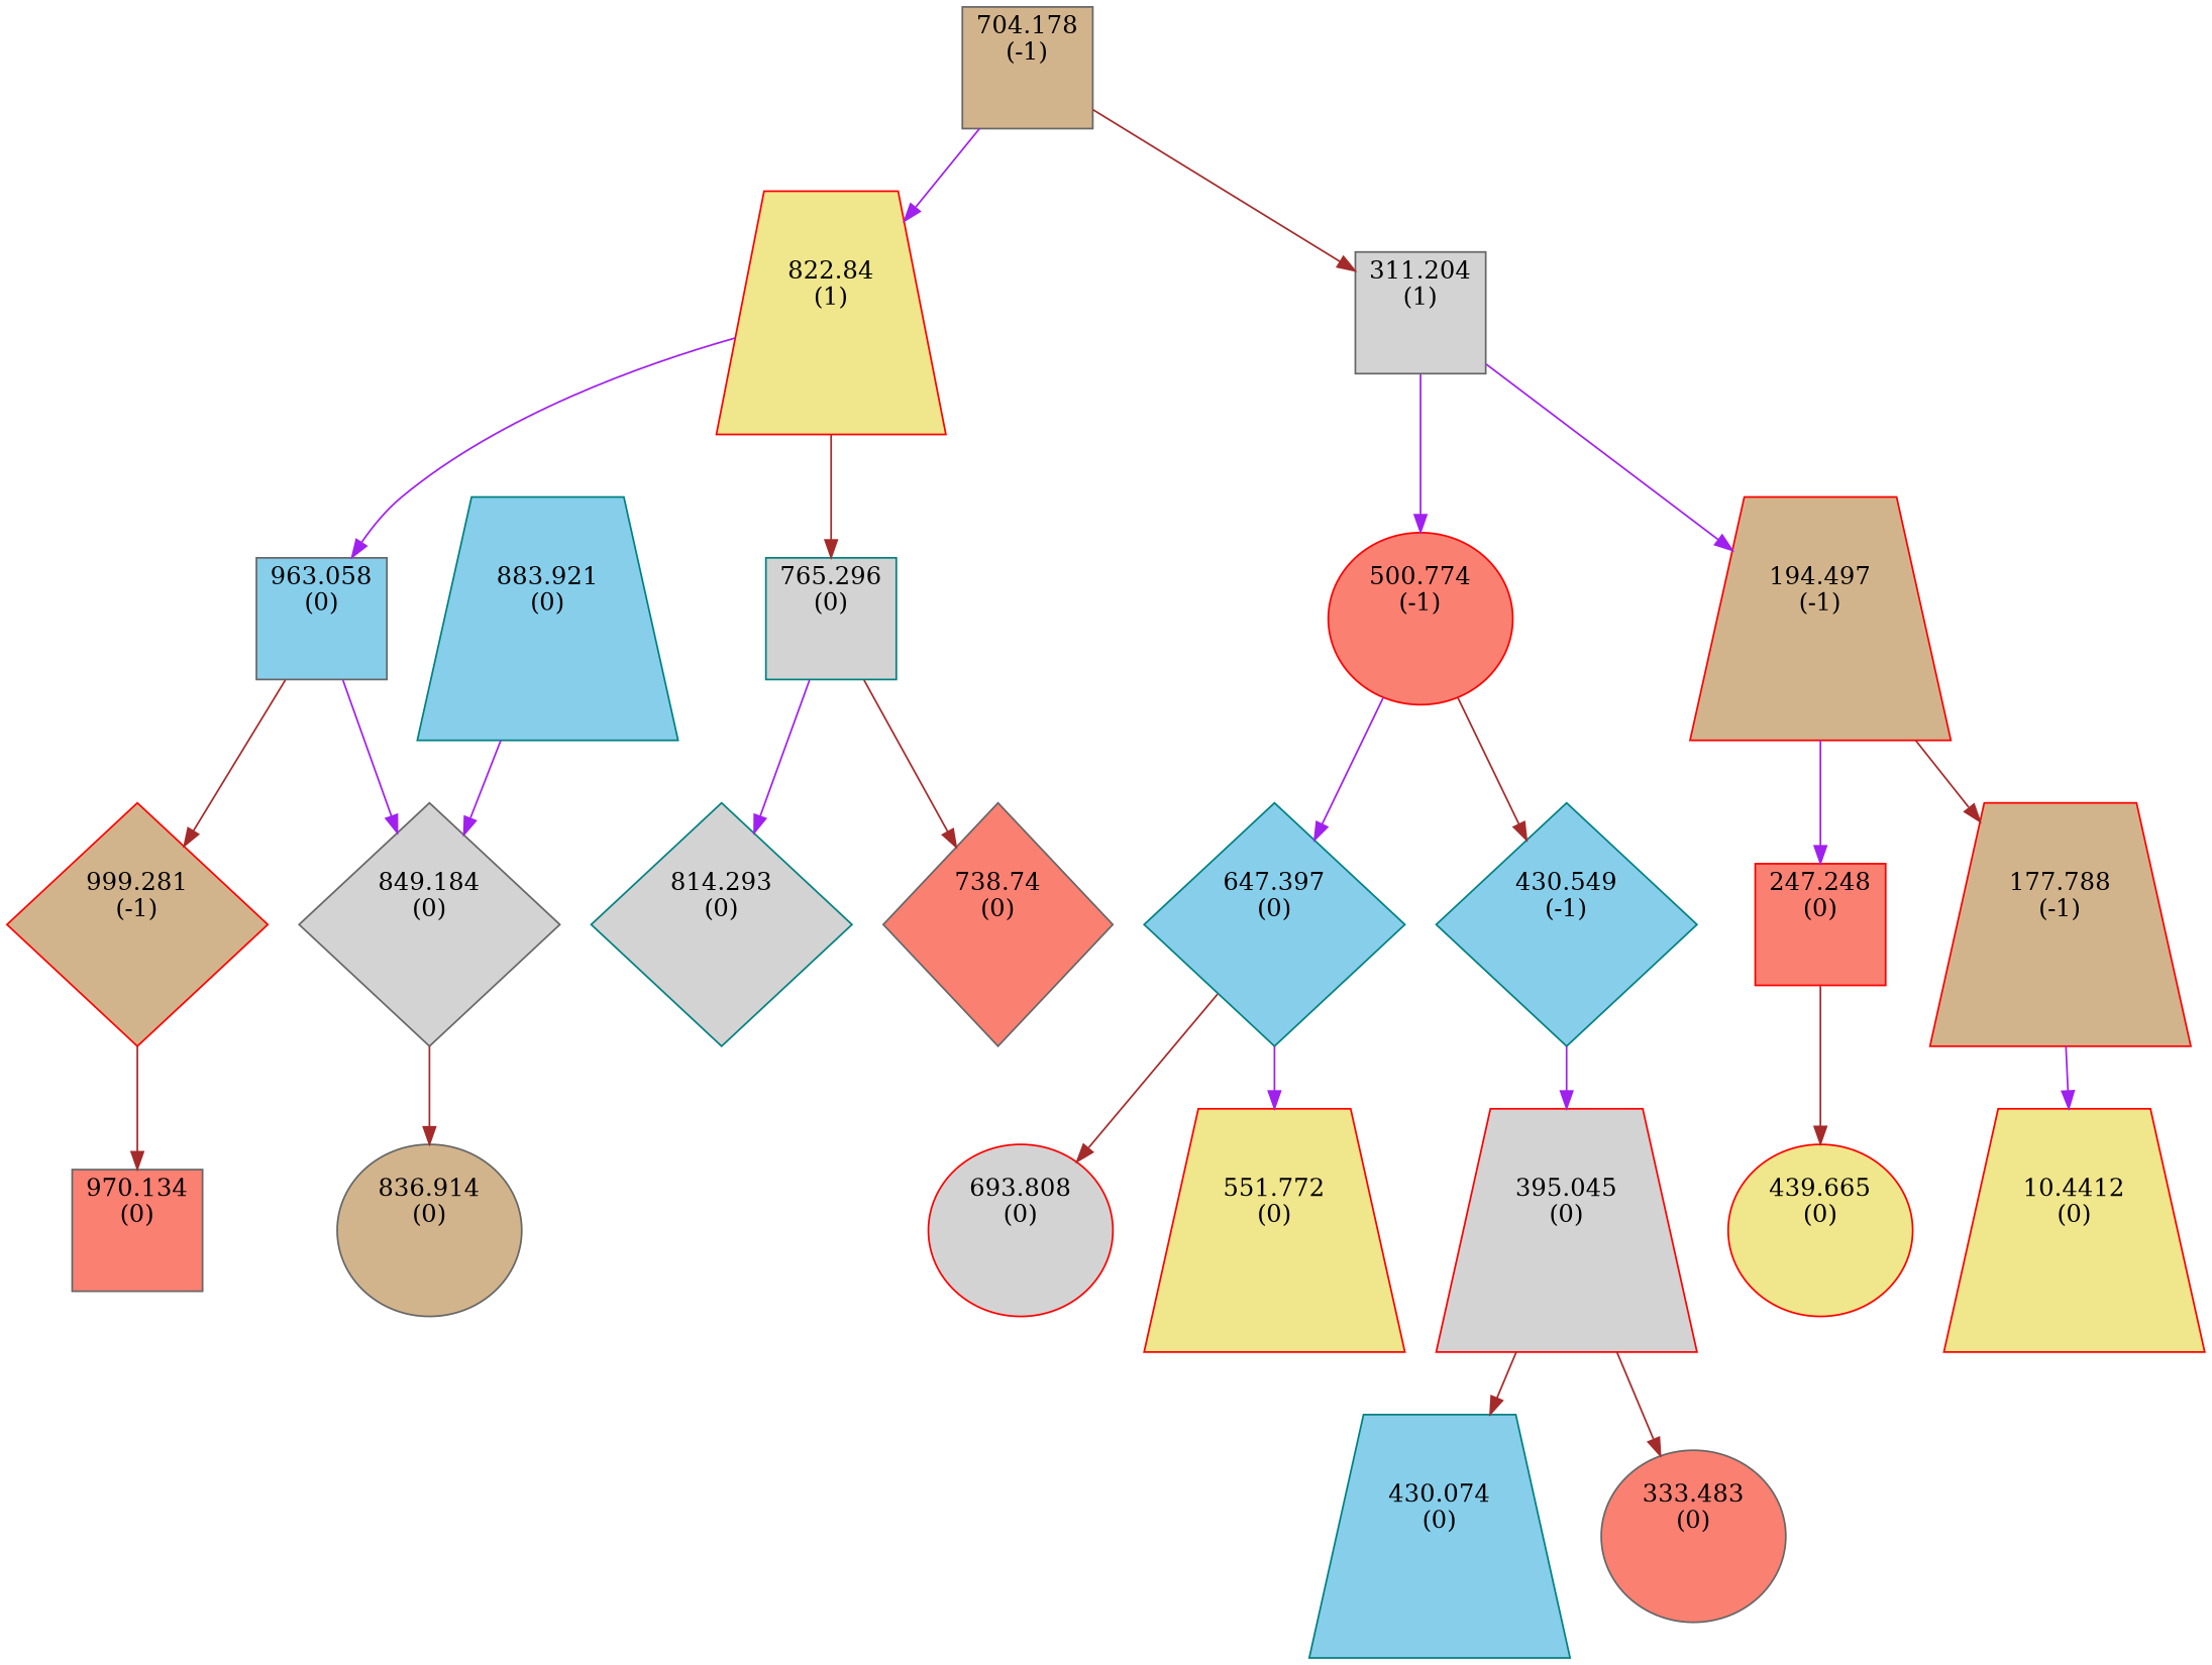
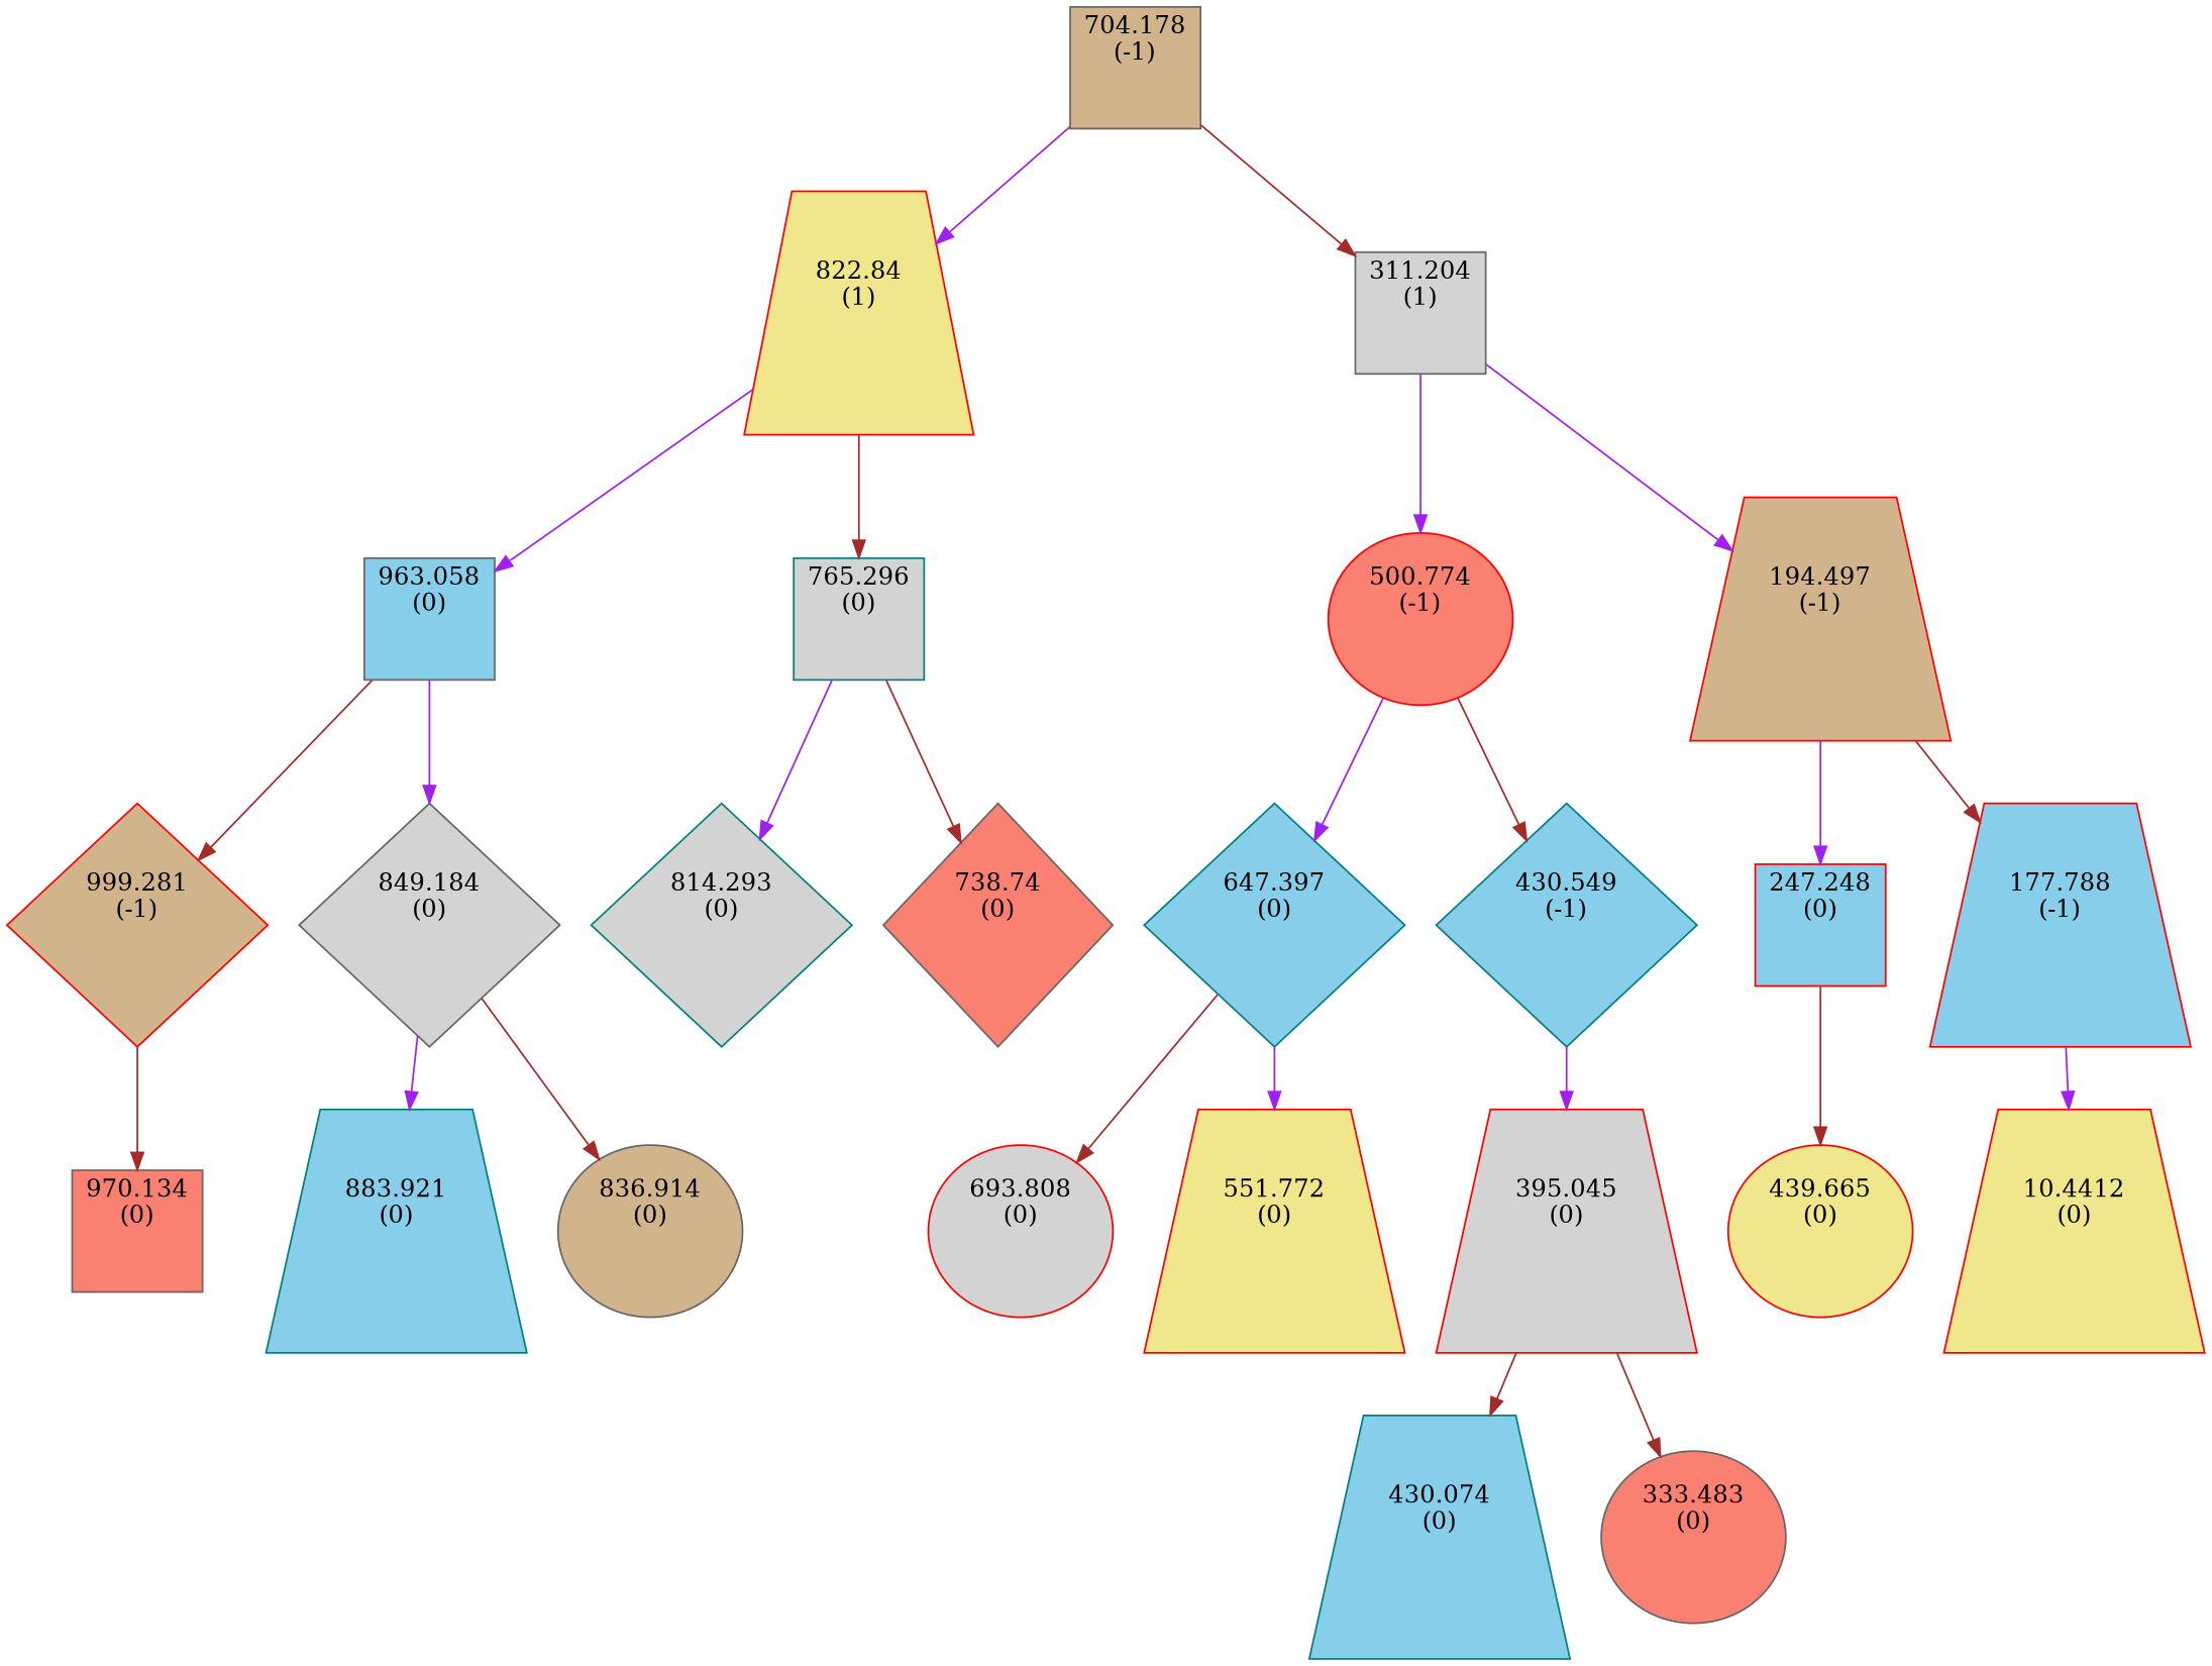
  digraph {
    node [color=red fillcolor=lightgrey shape=trapezium style=filled]
    edge [color=purple]
    n1 [color=gray40 fillcolor=tan label="704.178\n(-1)\n\n\n" shape=box]
    n2 [fillcolor=khaki label="822.84\n(1)\n\n\n"]
    n3 [color=gray40 label="311.204\n(1)\n\n\n" shape=box]
    n4 [color=gray40 fillcolor=skyblue label="963.058\n(0)\n\n\n" shape=box]
    n5 [color=teal label="765.296\n(0)\n\n\n" shape=box]
    n6 [fillcolor=salmon label="500.774\n(-1)\n\n\n" shape=ellipse]
    n7 [fillcolor=tan label="194.497\n(-1)\n\n\n"]
    n8 [fillcolor=tan label="999.281\n(-1)\n\n\n" shape=diamond]
    n9 [color=gray40 label="849.184\n(0)\n\n\n" shape=diamond]
    n10 [color=teal label="814.293\n(0)\n\n\n" shape=diamond]
    n11 [color=gray40 fillcolor=salmon label="738.74\n(0)\n\n\n" shape=diamond]
    n12 [color=gray40 fillcolor=salmon label="970.134\n(0)\n\n\n" shape=box]
    n13 [color=teal fillcolor=skyblue label="883.921\n(0)\n\n\n"]
    n14 [color=gray40 fillcolor=tan label="836.914\n(0)\n\n\n" shape=ellipse]
    n15 [color=teal fillcolor=skyblue label="647.397\n(0)\n\n\n" shape=diamond]
    n16 [color=teal fillcolor=skyblue label="430.549\n(-1)\n\n\n" shape=diamond]
-   n17 [fillcolor=salmon label="247.248\n(0)\n\n\n" shape=box]
-   n18 [fillcolor=tan label="177.788\n(-1)\n\n\n"]
+   n17 [fillcolor=skyblue label="247.248\n(0)\n\n\n" shape=box]
+   n18 [fillcolor=skyblue label="177.788\n(-1)\n\n\n"]
    n19 [label="693.808\n(0)\n\n\n" shape=ellipse]
    n20 [fillcolor=khaki label="551.772\n(0)\n\n\n"]
    n21 [label="395.045\n(0)\n\n\n"]
    n22 [fillcolor=khaki label="439.665\n(0)\n\n\n" shape=ellipse]
    n23 [color=teal fillcolor=skyblue label="430.074\n(0)\n\n\n"]
    n24 [color=gray40 fillcolor=salmon label="333.483\n(0)\n\n\n" shape=ellipse]
    n25 [fillcolor=khaki label="10.4412\n(0)\n\n\n"]
    n1 -> n2
    n1 -> n3 [color=brown]
    n2 -> n4
    n2 -> n5 [color=brown]
    n3 -> n6
    n3 -> n7
    n4 -> n8 [color=brown]
    n4 -> n9
    n5 -> n10
    n5 -> n11 [color=brown]
    n6 -> n15
    n6 -> n16 [color=brown]
    n7 -> n17
    n7 -> n18 [color=brown]
    n8 -> n12 [color=brown]
-   n13 -> n9
+   n9 -> n13
    n9 -> n14 [color=brown]
    n15 -> n19 [color=brown]
    n15 -> n20
    n16 -> n21
    n17 -> n22 [color=brown]
    n18 -> n25
    n21 -> n23 [color=brown]
    n21 -> n24 [color=brown]
  }
